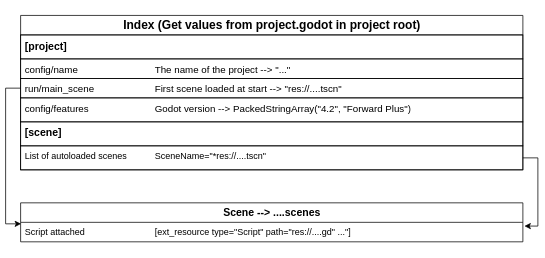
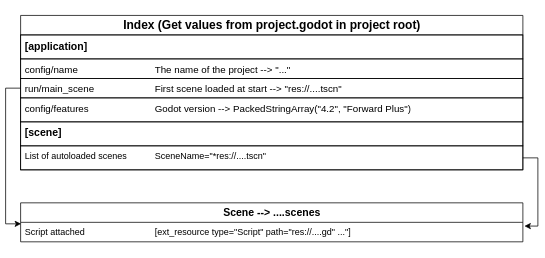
  <mxCell id="0" />
  <mxCell id="1" parent="0" />
  <mxCell id="2" value="&lt;font style=&quot;font-size: 16px;&quot;&gt;&lt;b&gt;Index (Get values from project.godot in project root)&lt;/b&gt;&lt;/font&gt;" style="swimlane;fontStyle=0;childLayout=stackLayout;horizontal=1;startSize=26;fillColor=none;horizontalStack=0;resizeParent=1;resizeParentMax=0;resizeLast=0;collapsible=1;marginBottom=0;html=1;" vertex="1" parent="1"><mxGeometry x="20" y="20" width="670" height="206" as="geometry"><mxRectangle x="80" y="40" width="430" height="30" as="alternateBounds" /></mxGeometry></mxCell>
- <mxCell id="3" value="&lt;font style=&quot;font-size: 14px;&quot;&gt;&lt;b&gt;[project]&lt;/b&gt;&lt;/font&gt;" style="text;strokeColor=default;fillColor=none;align=left;verticalAlign=top;spacingLeft=4;spacingRight=4;overflow=hidden;rotatable=0;points=[[0,0.5],[1,0.5]];portConstraint=eastwest;whiteSpace=wrap;html=1;" vertex="1" parent="2"><mxGeometry y="26" width="670" height="32" as="geometry" /></mxCell>
+ <mxCell id="3" value="&lt;font style=&quot;font-size: 14px;&quot;&gt;&lt;b&gt;[application]&lt;/b&gt;&lt;/font&gt;" style="text;strokeColor=default;fillColor=none;align=left;verticalAlign=top;spacingLeft=4;spacingRight=4;overflow=hidden;rotatable=0;points=[[0,0.5],[1,0.5]];portConstraint=eastwest;whiteSpace=wrap;html=1;" vertex="1" parent="2"><mxGeometry y="26" width="670" height="32" as="geometry" /></mxCell>
  <mxCell id="4" value="&lt;font style=&quot;font-size: 13px;&quot;&gt;config/name&lt;span style=&quot;white-space: pre;&quot;&gt;&#09;&lt;/span&gt;&lt;span style=&quot;white-space: pre;&quot;&gt;&#09;&lt;/span&gt;&lt;span style=&quot;white-space: pre;&quot;&gt;&#09;&lt;/span&gt;&lt;span style=&quot;white-space: pre;&quot;&gt;&#09;&lt;/span&gt;The name of the project --&amp;gt;&amp;nbsp;&quot;...&quot;&lt;/font&gt;" style="text;strokeColor=default;fillColor=none;align=left;verticalAlign=top;spacingLeft=4;spacingRight=4;overflow=hidden;rotatable=0;points=[[0,0.5],[1,0.5]];portConstraint=eastwest;whiteSpace=wrap;html=1;" vertex="1" parent="2"><mxGeometry y="58" width="670" height="26" as="geometry" /></mxCell>
  <mxCell id="5" value="&lt;font style=&quot;font-size: 13px;&quot;&gt;run/main_scene&lt;span style=&quot;white-space: pre;&quot;&gt;&#09;&lt;/span&gt;&lt;span style=&quot;white-space: pre;&quot;&gt;&#09;&lt;/span&gt;&lt;span style=&quot;white-space: pre;&quot;&gt;&#09;&lt;/span&gt;First scene loaded at start --&amp;gt;&amp;nbsp;&quot;res://....tscn&quot;&lt;/font&gt;" style="text;strokeColor=default;fillColor=none;align=left;verticalAlign=top;spacingLeft=4;spacingRight=4;overflow=hidden;rotatable=0;points=[[0,0.5],[1,0.5]];portConstraint=eastwest;whiteSpace=wrap;html=1;" vertex="1" parent="2"><mxGeometry y="84" width="670" height="26" as="geometry" /></mxCell>
  <mxCell id="6" value="&lt;font style=&quot;font-size: 13px;&quot;&gt;config/features&lt;span style=&quot;white-space: pre;&quot;&gt;&#09;&lt;span style=&quot;white-space: pre;&quot;&gt;&#09;&lt;span style=&quot;white-space: pre;&quot;&gt;&#09;&lt;/span&gt;&lt;/span&gt;&lt;/span&gt;Godot version --&amp;gt;&amp;nbsp;PackedStringArray(&quot;4.2&quot;, &quot;Forward Plus&quot;)&lt;/font&gt;" style="text;strokeColor=default;fillColor=none;align=left;verticalAlign=top;spacingLeft=4;spacingRight=4;overflow=hidden;rotatable=0;points=[[0,0.5],[1,0.5]];portConstraint=eastwest;whiteSpace=wrap;html=1;" vertex="1" parent="2"><mxGeometry y="110" width="670" height="32" as="geometry" /></mxCell>
  <mxCell id="7" value="&lt;font style=&quot;font-size: 14px;&quot;&gt;&lt;b&gt;[scene]&lt;/b&gt;&lt;/font&gt;" style="text;strokeColor=default;fillColor=none;align=left;verticalAlign=top;spacingLeft=4;spacingRight=4;overflow=hidden;rotatable=0;points=[[0,0.5],[1,0.5]];portConstraint=eastwest;whiteSpace=wrap;html=1;" vertex="1" parent="2"><mxGeometry y="142" width="670" height="32" as="geometry" /></mxCell>
  <mxCell id="8" value="List of autoloaded scenes&lt;span style=&quot;white-space: pre;&quot;&gt;&#09;&lt;/span&gt;&amp;nbsp; &amp;nbsp; SceneName=&quot;*res://....tscn&quot;" style="text;strokeColor=default;fillColor=none;align=left;verticalAlign=top;spacingLeft=4;spacingRight=4;overflow=hidden;rotatable=0;points=[[0,0.5],[1,0.5]];portConstraint=eastwest;whiteSpace=wrap;html=1;" vertex="1" parent="2"><mxGeometry y="174" width="670" height="32" as="geometry" /></mxCell>
  <mxCell id="9" value="&lt;font style=&quot;font-size: 14px;&quot;&gt;&lt;b&gt;Scene --&amp;gt; ....scenes&lt;/b&gt;&lt;/font&gt;" style="swimlane;fontStyle=0;childLayout=stackLayout;horizontal=1;startSize=26;fillColor=none;horizontalStack=0;resizeParent=1;resizeParentMax=0;resizeLast=0;collapsible=1;marginBottom=0;html=1;" vertex="1" parent="1"><mxGeometry x="20" y="270" width="670" height="52" as="geometry" /></mxCell>
  <mxCell id="10" value="Script attached&lt;span style=&quot;white-space: pre;&quot;&gt;&#09;&lt;/span&gt;&lt;span style=&quot;white-space: pre;&quot;&gt;&#09;&lt;/span&gt;&lt;span style=&quot;white-space: pre;&quot;&gt;&#09;&lt;/span&gt;&amp;nbsp; &amp;nbsp;&amp;nbsp;[ext_resource type=&quot;Script&quot; path=&quot;res://....gd&quot; ...&quot;]" style="text;strokeColor=none;fillColor=none;align=left;verticalAlign=top;spacingLeft=4;spacingRight=4;overflow=hidden;rotatable=0;points=[[0,0.5],[1,0.5]];portConstraint=eastwest;whiteSpace=wrap;html=1;" vertex="1" parent="9"><mxGeometry y="26" width="670" height="26" as="geometry" /></mxCell>
  <mxCell id="11" style="edgeStyle=orthogonalEdgeStyle;rounded=0;orthogonalLoop=1;jettySize=auto;html=1;entryX=0.001;entryY=0.077;entryDx=0;entryDy=0;entryPerimeter=0;" edge="1" parent="1" source="5" target="10"><mxGeometry relative="1" as="geometry" /></mxCell>
  <mxCell id="12" style="edgeStyle=orthogonalEdgeStyle;rounded=0;orthogonalLoop=1;jettySize=auto;html=1;entryX=1.003;entryY=0.192;entryDx=0;entryDy=0;entryPerimeter=0;exitX=1;exitY=0.5;exitDx=0;exitDy=0;" edge="1" parent="1" source="8" target="10"><mxGeometry relative="1" as="geometry" /></mxCell>
